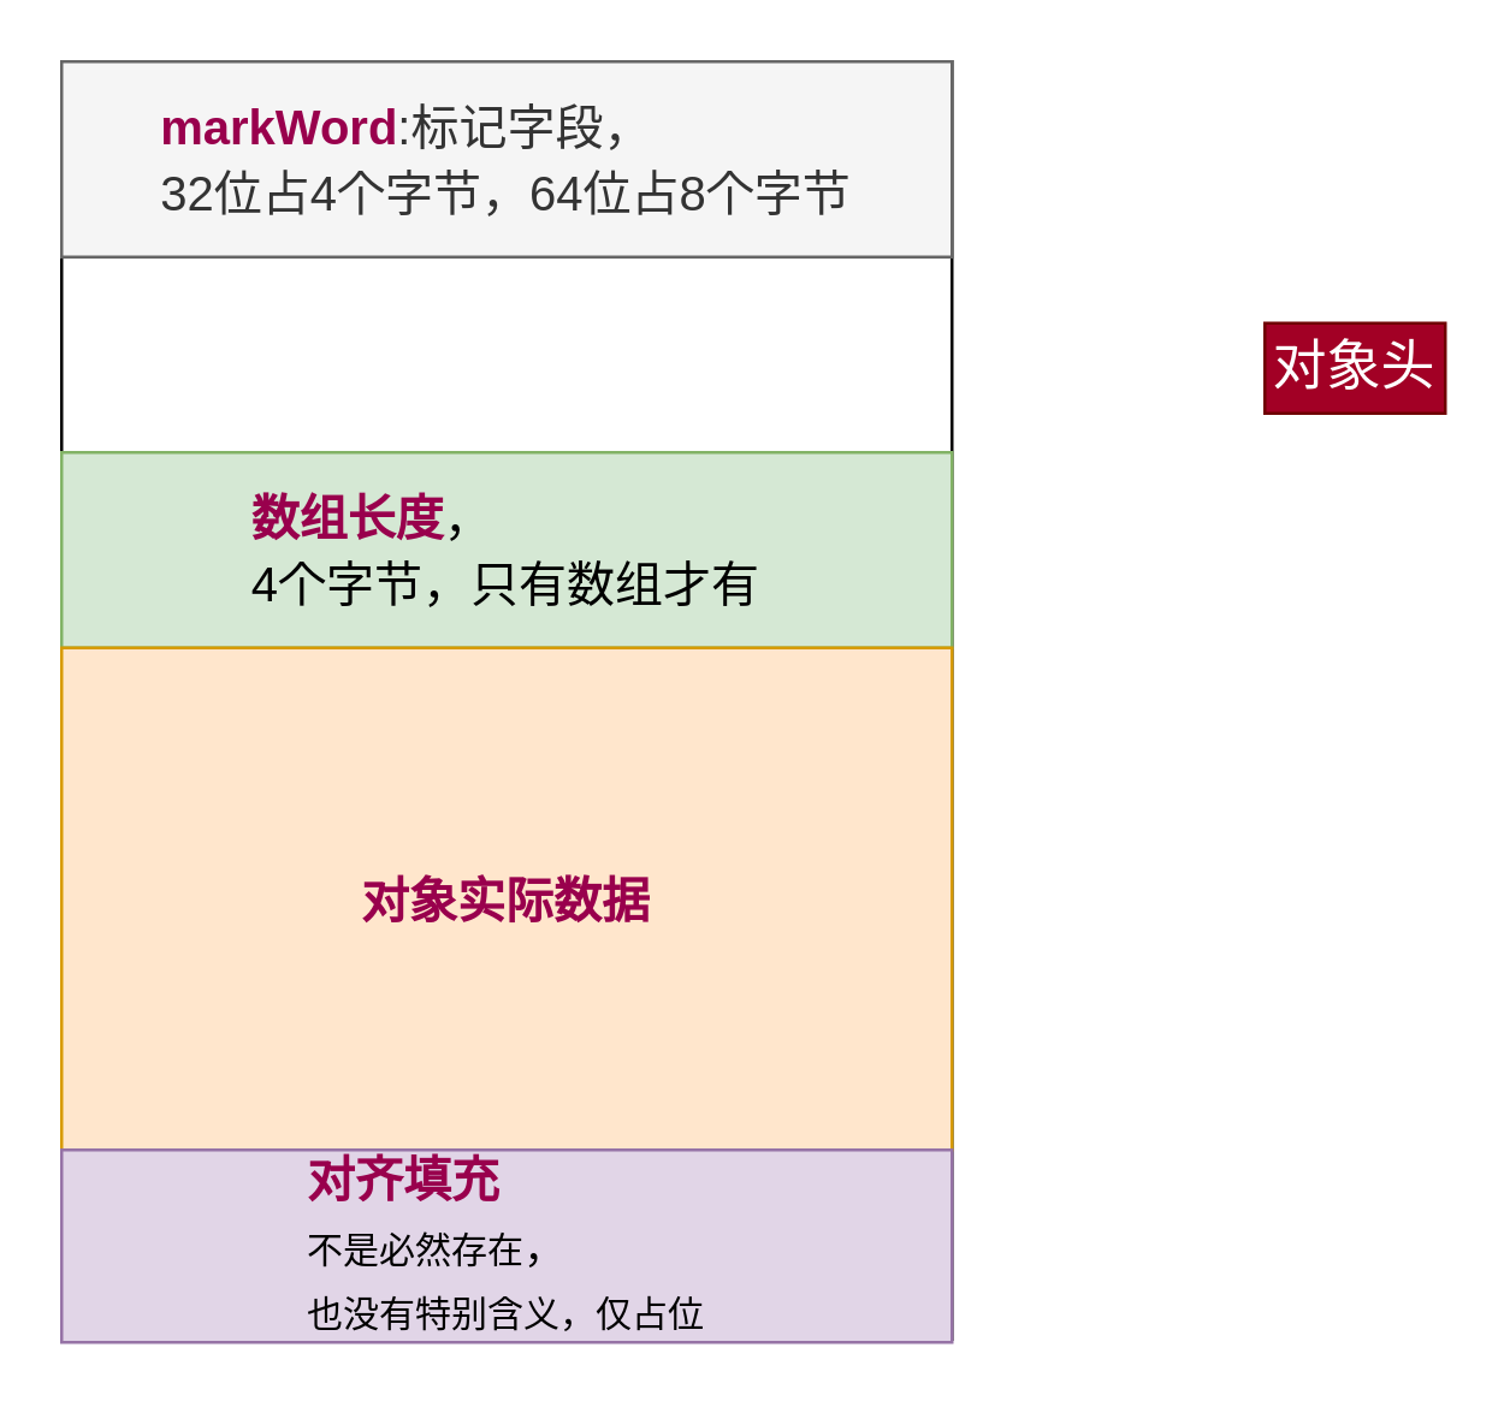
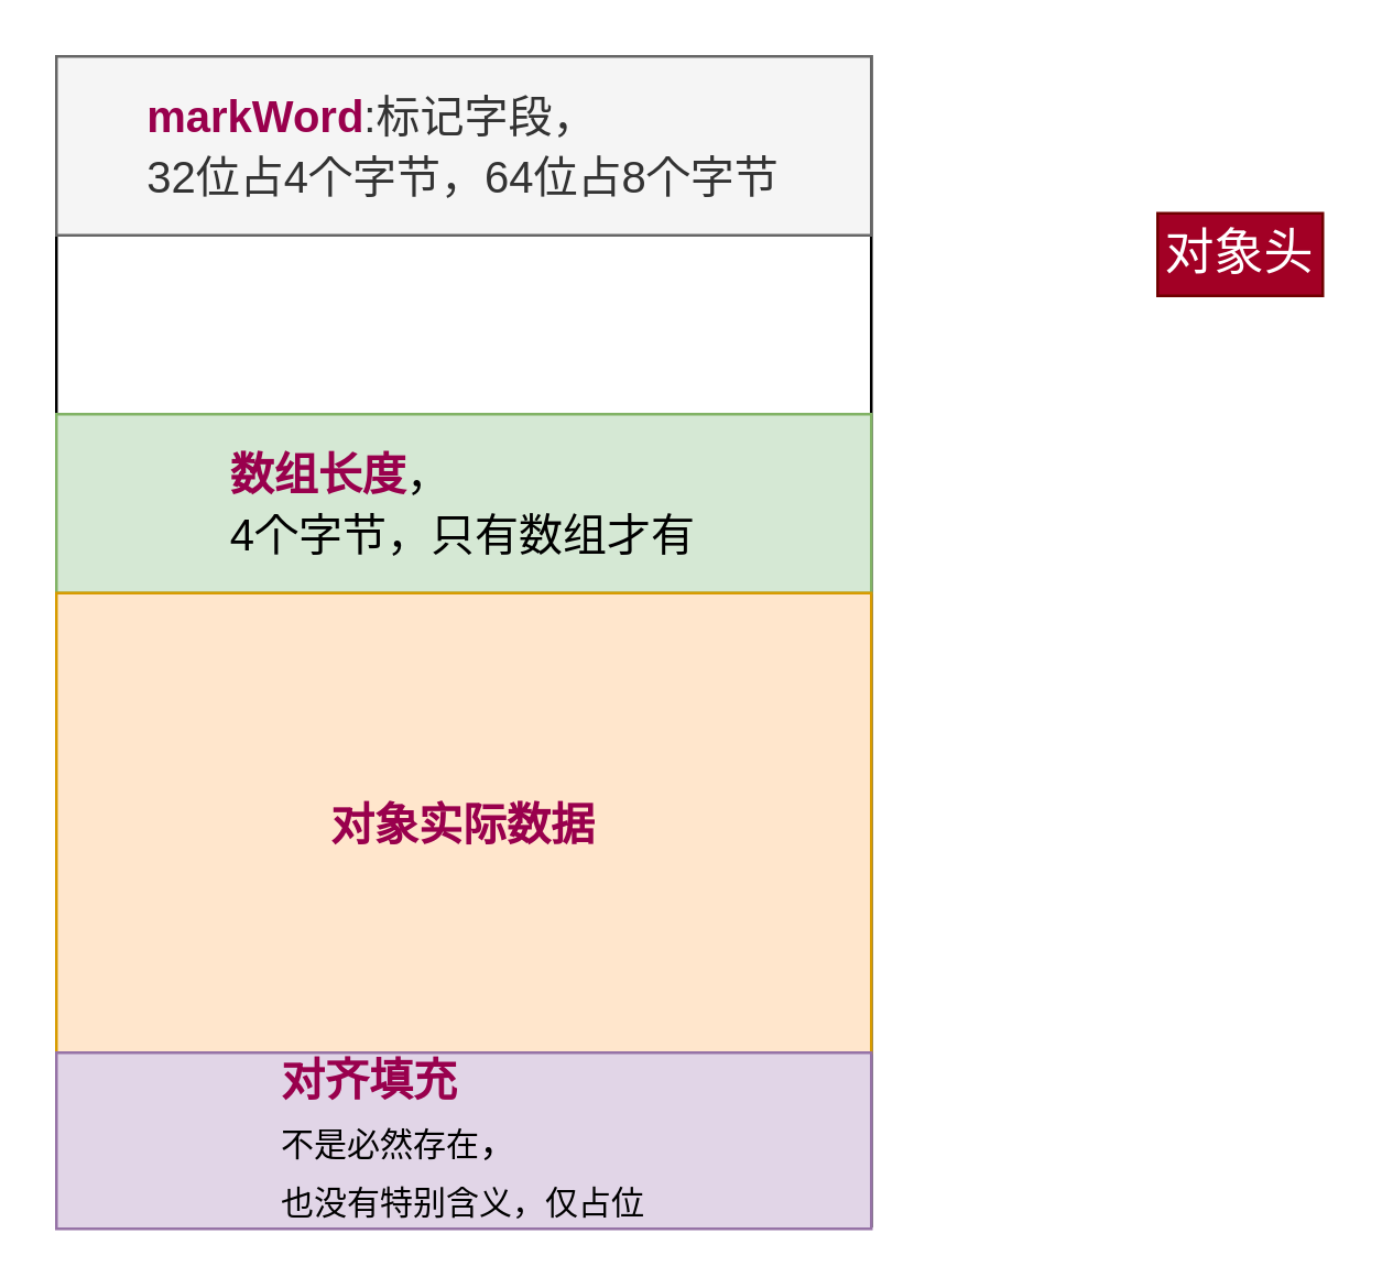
  <mxCell id="0" />
  <mxCell id="1" parent="0" />
  <mxCell id="2" value="" style="rounded=0;whiteSpace=wrap;html=1;fontSize=18;" vertex="1" parent="1"><mxGeometry x="20" y="20" width="296" height="425" as="geometry" /></mxCell>
  <mxCell id="3" value="&lt;div style=&quot;text-align: left;&quot;&gt;&lt;span style=&quot;background-color: initial;&quot;&gt;&lt;font style=&quot;font-size: 16px;&quot;&gt;&lt;font color=&quot;#99004d&quot;&gt;&lt;b&gt;markWord&lt;/b&gt;&lt;/font&gt;:标记字段，&lt;/font&gt;&lt;/span&gt;&lt;/div&gt;&lt;font size=&quot;3&quot; style=&quot;&quot;&gt;32位占4个字节，64位占8个字节&lt;/font&gt;" style="rounded=0;whiteSpace=wrap;html=1;fontSize=18;fillColor=#f5f5f5;fontColor=#333333;strokeColor=#666666;" vertex="1" parent="1"><mxGeometry x="20" y="20" width="296" height="65" as="geometry" /></mxCell>
  <mxCell id="4" value="&lt;div style=&quot;text-align: left;&quot;&gt;&lt;span style=&quot;font-size: medium; background-color: initial;&quot;&gt;&lt;font color=&quot;#99004d&quot;&gt;&lt;b&gt;数组长度&lt;/b&gt;&lt;/font&gt;，&lt;/span&gt;&lt;/div&gt;&lt;div style=&quot;text-align: right;&quot;&gt;&lt;span style=&quot;font-size: medium; background-color: initial;&quot;&gt;4个字节，&lt;/span&gt;&lt;span style=&quot;background-color: initial; text-align: left; font-size: medium;&quot;&gt;只有数组才有&lt;/span&gt;&lt;/div&gt;" style="rounded=0;whiteSpace=wrap;html=1;fontSize=18;fillColor=#d5e8d4;strokeColor=#82b366;" vertex="1" parent="1"><mxGeometry x="20" y="150" width="296" height="65" as="geometry" /></mxCell>
- <mxCell id="5" value="对象头" style="text;html=1;strokeColor=#6F0000;fillColor=#a20025;align=center;verticalAlign=middle;whiteSpace=wrap;rounded=0;fontSize=18;fontColor=#ffffff;" vertex="1" parent="1"><mxGeometry x="420" y="107" width="60" height="30" as="geometry" /></mxCell>
+ <mxCell id="5" value="对象头" style="text;html=1;strokeColor=#6F0000;fillColor=#a20025;align=center;verticalAlign=middle;whiteSpace=wrap;rounded=0;fontSize=18;fontColor=#ffffff;" vertex="1" parent="1"><mxGeometry x="420" y="77" width="60" height="30" as="geometry" /></mxCell>
  <mxCell id="6" value="&lt;div style=&quot;text-align: right;&quot;&gt;&lt;font color=&quot;#99004d&quot; size=&quot;3&quot;&gt;&lt;b&gt;对象实际数据&lt;/b&gt;&lt;/font&gt;&lt;/div&gt;" style="rounded=0;whiteSpace=wrap;html=1;fontSize=18;fillColor=#ffe6cc;strokeColor=#d79b00;" vertex="1" parent="1"><mxGeometry x="20" y="215" width="296" height="167" as="geometry" /></mxCell>
  <mxCell id="7" value="&lt;div style=&quot;text-align: left;&quot;&gt;&lt;font color=&quot;#99004d&quot; style=&quot;font-size: 16px;&quot;&gt;&lt;b&gt;对齐填充&lt;/b&gt;&lt;/font&gt;&lt;/div&gt;&lt;div style=&quot;text-align: left;&quot;&gt;&lt;font style=&quot;font-size: 12px;&quot;&gt;&lt;font style=&quot;&quot;&gt;不是&lt;/font&gt;&lt;font style=&quot;&quot;&gt;必然&lt;/font&gt;&lt;font style=&quot;&quot;&gt;存在&lt;/font&gt;&lt;/font&gt;&lt;font style=&quot;font-size: 14px;&quot;&gt;，&lt;/font&gt;&lt;/div&gt;&lt;div style=&quot;&quot;&gt;&lt;font style=&quot;font-size: 12px;&quot;&gt;也没有特别含义，仅占位&lt;/font&gt;&lt;/div&gt;" style="rounded=0;whiteSpace=wrap;html=1;fontSize=18;fillColor=#e1d5e7;strokeColor=#9673a6;align=center;" vertex="1" parent="1"><mxGeometry x="20" y="382" width="296" height="64" as="geometry" /></mxCell>
